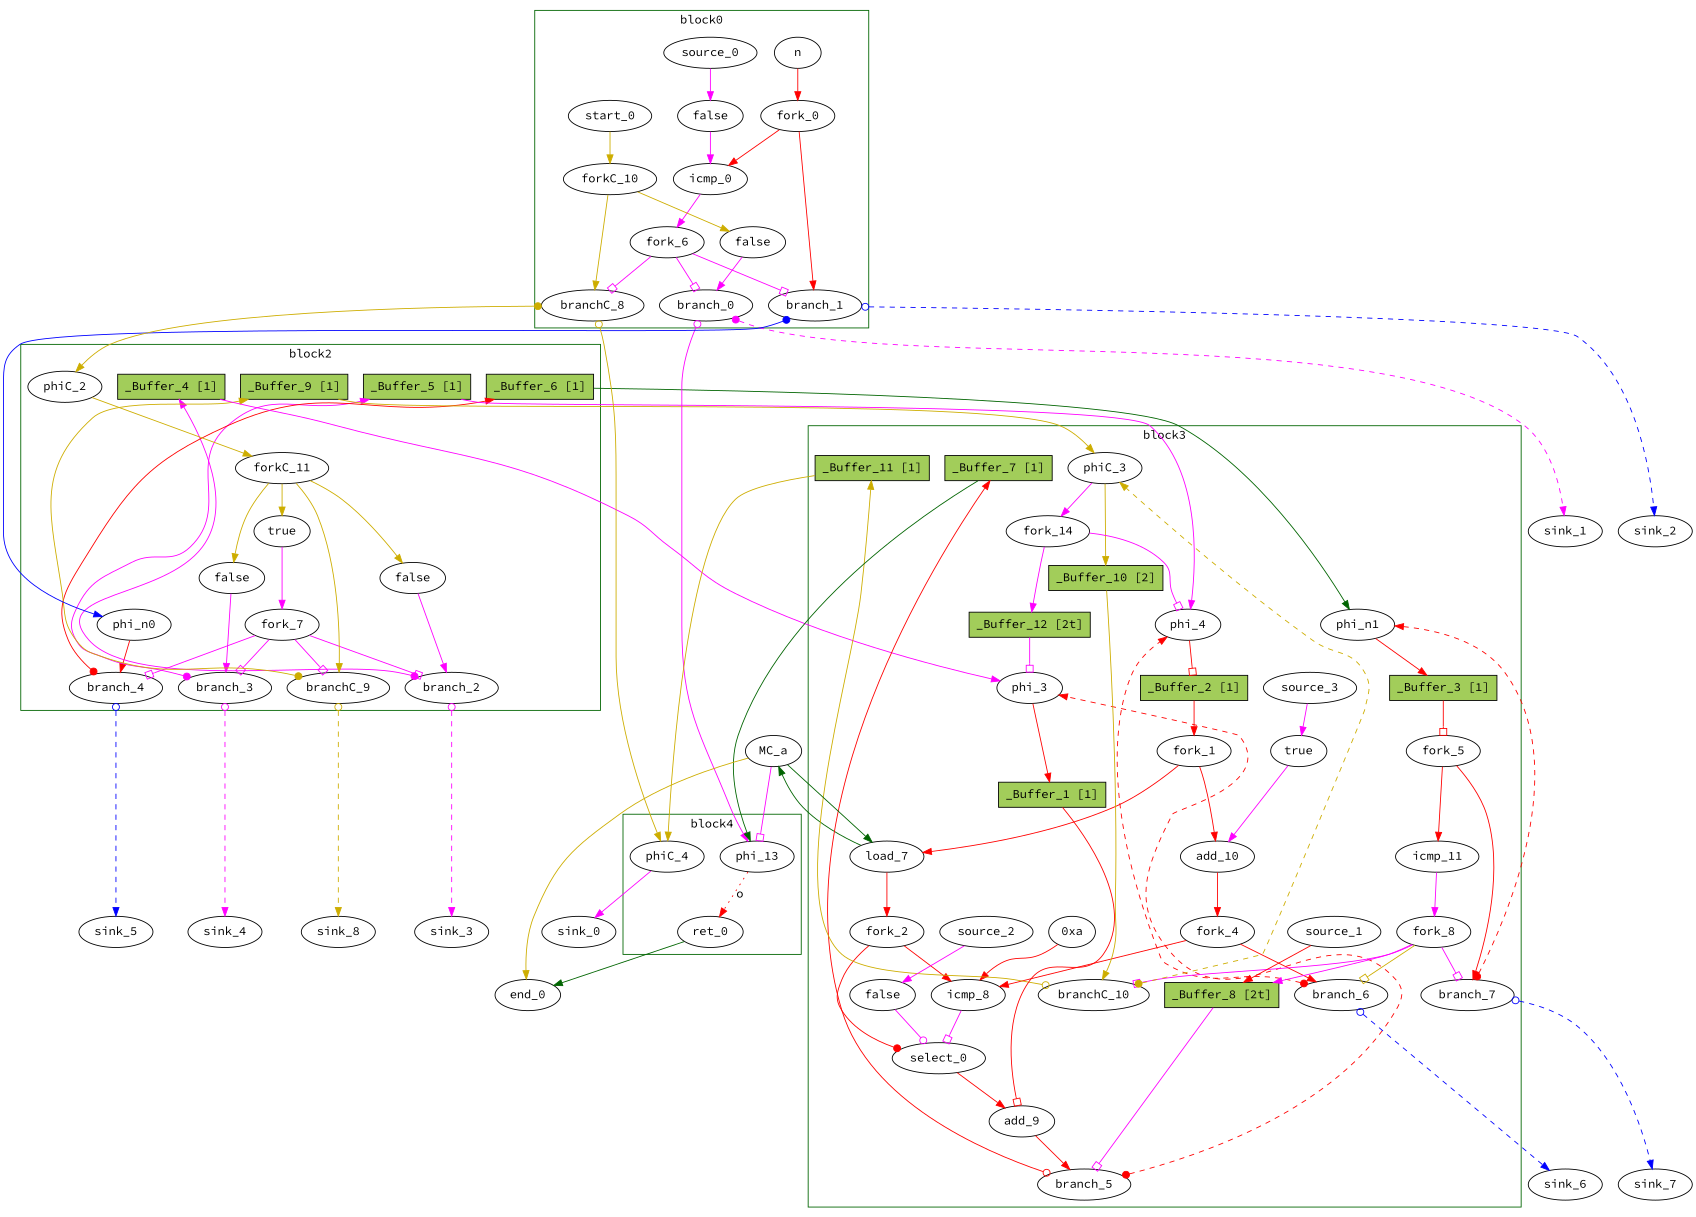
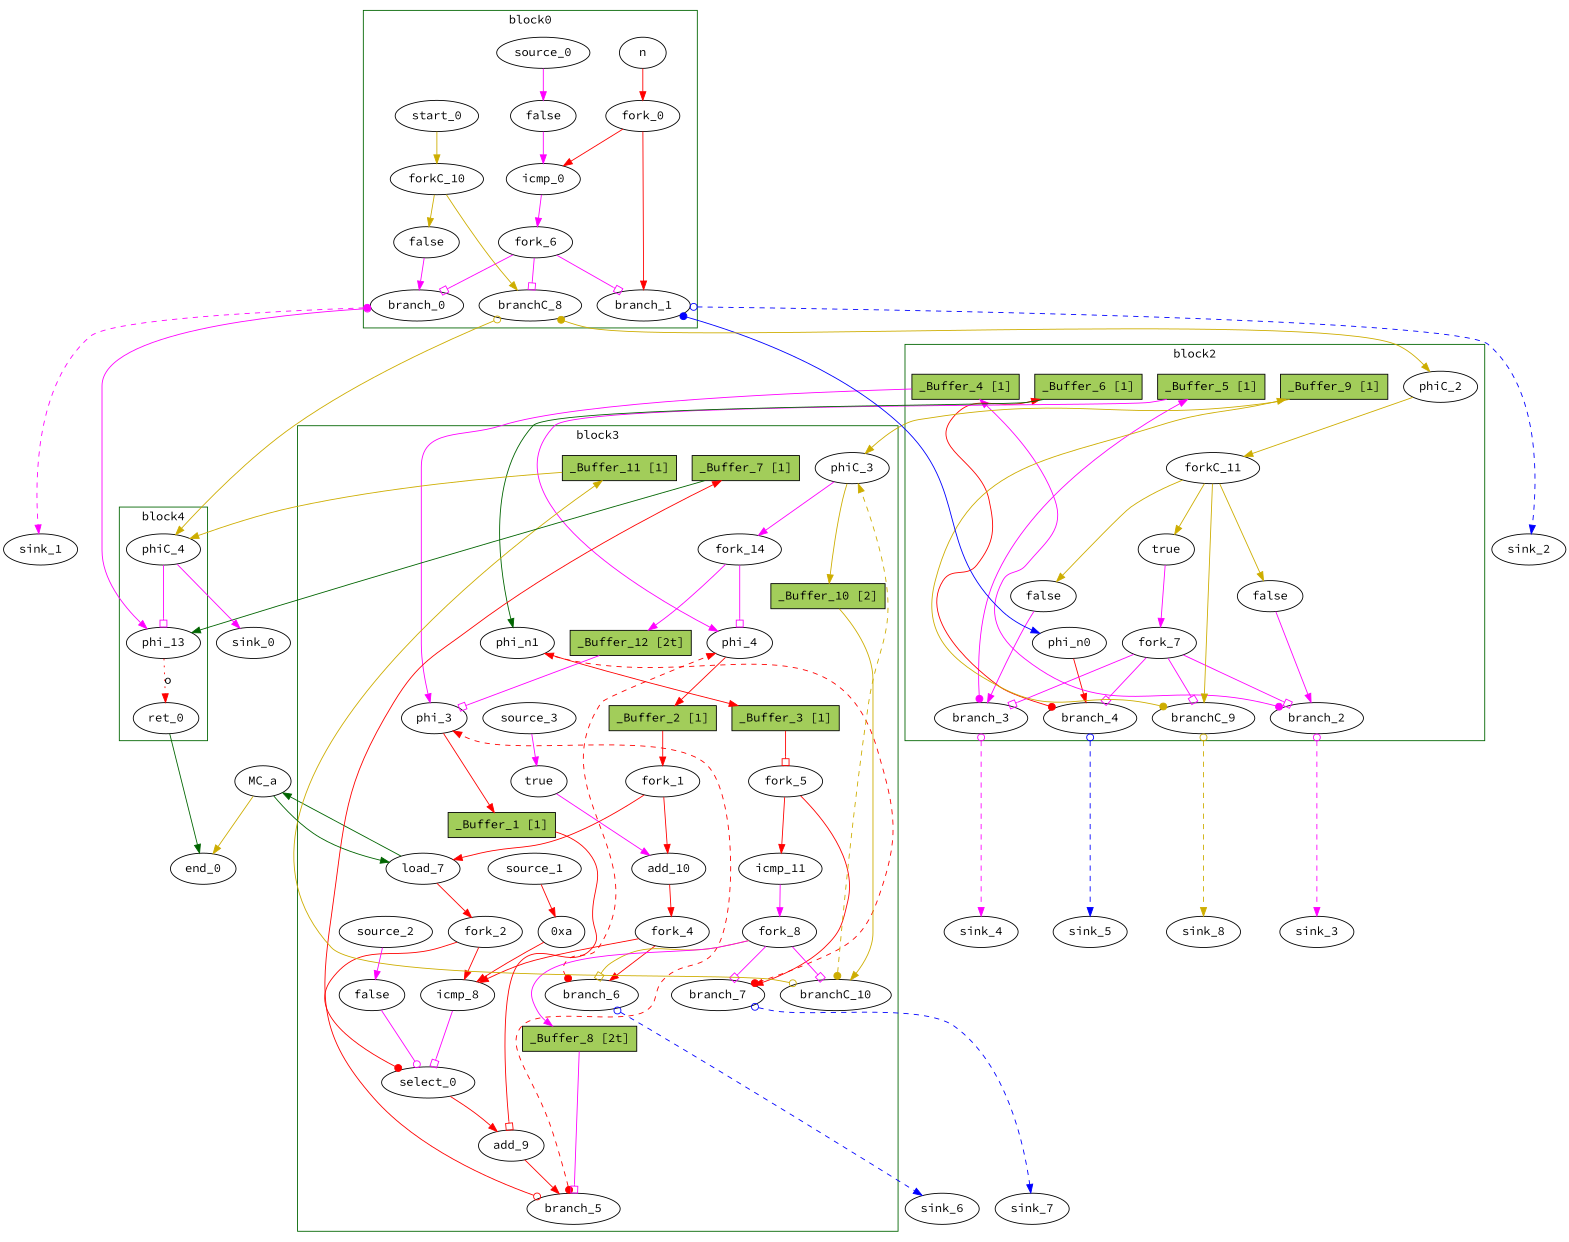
  digraph {
    fontname="Source Code Pro"
    node [bbID=3 fontname="Source Code Pro" in="in1:1" out="out1:1" shape=oval type=Buffer]
    edge [arrowhead=normal color=magenta fontname="Source Code Pro" from=out1 to=in1]
    n1 [bbID=2 label=true type=Constant value="0x1"]
    n2 [bbID=2 label=false type=Constant value="0x0"]
    n3 [bbID=2 label=false type=Constant value="0x0"]
    phi_n0 [bbID=2 in="in1:32" out="out1:32" type=Merge]
    branch_2 [bbID=2 in="in1:1 in2?:1" out="out1+:1 out2-:1" type=Branch]
    branch_3 [bbID=2 in="in1:1 in2?:1" out="out1+:1 out2-:1" type=Branch]
    branch_4 [bbID=2 in="in1:32 in2?:1" out="out1+:32 out2-:32" type=Branch]
    fork_7 [bbID=2 out="out1:1 out2:1 out3:1 out4:1" type=Fork]
    phiC_2 [bbID=2 delay=0.166 in="in1:0" out="out1:0" type=Merge]
    forkC_11 [bbID=2 in="in1:0" out="out1:0 out2:0 out3:0 out4:0" type=Fork]
    branchC_9 [bbID=2 in="in1:0 in2?:1" out="out1+:0 out2-:0" type=Branch]
    n12 [bbID=2 fillcolor=darkolivegreen3 height=0.4 label="_Buffer_4 [1]" shape=box slots=1 style=filled transparent=false]
    n13 [bbID=2 fillcolor=darkolivegreen3 height=0.4 label="_Buffer_5 [1]" shape=box slots=1 style=filled transparent=false]
    n14 [bbID=2 fillcolor=darkolivegreen3 height=0.4 in="in1:32" label="_Buffer_6 [1]" out="out1:32" shape=box slots=1 style=filled transparent=false]
    n15 [bbID=2 fillcolor=darkolivegreen3 height=0.4 in="in1:0" label="_Buffer_9 [1]" out="out1:0" shape=box slots=1 style=filled transparent=false]
    n [bbID=1 in="in1:32" out="out1:32" type=Entry]
    n17 [bbID=1 label=false type=Constant value="0x0"]
    icmp_0 [bbID=1 delay=1.53 in="in1:32 in2:32" op=icmp_sgt_op type=Operator]
    n19 [bbID=1 label=false type=Constant value="0x0"]
    fork_0 [bbID=1 in="in1:32" out="out1:32 out2:32" type=Fork]
    branch_0 [bbID=1 in="in1:1 in2?:1" out="out1+:1 out2-:1" type=Branch]
    branch_1 [bbID=1 in="in1:32 in2?:1" out="out1+:32 out2-:32" type=Branch]
    fork_6 [bbID=1 out="out1:1 out2:1 out3:1" type=Fork]
    start_0 [bbID=1 in="in1:0" out="out1:0" type=Entry]
    forkC_10 [bbID=1 in="in1:0" out="out1:0 out2:0" type=Fork]
    branchC_8 [bbID=1 in="in1:0 in2?:1" out="out1+:0 out2-:0" type=Branch]
    source_0 [bbID=1 type=Source in=""]
    phi_3 [delay=0.366 in="in1?:1 in2:32 in3:32" out="out1:32" retimingDiff=2 type=Mux]
    phi_4 [delay=0.366 in="in1?:1 in2:31 in3:31" out="out1:31" type=Mux]
    load_7 [in="in1:32 in2:31" latency=2 offset=0 op=mc_load_op out="out1:32 out2:31" portID=0 retimingDiff=2 type=Operator]
    n31 [in="in1:4" label="0xa" out="out1:4" retimingDiff=3 type=Constant value="0xa"]
    icmp_8 [delay=1.53 in="in1:32 in2:32" op=icmp_sgt_op retimingDiff=3 type=Operator]
    n33 [label=false retimingDiff=3 type=Constant value="0x0"]
    select_0 [in="in1?:1 in2+:32 in3-:32" op=select_op out="out1:32" retimingDiff=3 type=Operator]
    add_9 [delay=1.693 in="in1:32 in2:32" op=add_op out="out1:32" retimingDiff=3 type=Operator]
    n36 [label=true retimingDiff=1 type=Constant value="0x1"]
    add_10 [delay=1.693 in="in1:31 in2:31" op=add_op out="out1:31" retimingDiff=1 type=Operator]
    icmp_11 [delay=1.53 in="in1:32 in2:32" op=icmp_slt_op retimingDiff=1 type=Operator]
    phi_n1 [delay=0.366 in="in1:32 in2:32" out="out1:32" type=Merge]
    fork_1 [in="in1:31" out="out1:31 out2:31" retimingDiff=1 type=Fork]
    fork_2 [in="in1:32" out="out1:32 out2:32" retimingDiff=3 type=Fork]
    fork_4 [in="in1:31" out="out1:31 out2:31" retimingDiff=1 type=Fork]
    fork_5 [in="in1:32" out="out1:32 out2:32" retimingDiff=1 type=Fork]
    branch_5 [in="in1:32 in2?:1" out="out1+:32 out2-:32" retimingDiff=3 type=Branch]
    branch_6 [in="in1:31 in2?:1" out="out1+:31 out2-:31" retimingDiff=1 type=Branch]
    branch_7 [in="in1:32 in2?:1" out="out1+:32 out2-:32" retimingDiff=1 type=Branch]
    fork_8 [out="out1:1 out2:1 out3:1 out4:1" retimingDiff=1 type=Fork]
    phiC_3 [delay=0.166 in="in1:0 in2:0" out="out1:0 out2?:1" type=CntrlMerge]
    branchC_10 [in="in1:0 in2?:1" out="out1+:0 out2-:0" retimingDiff=1 type=Branch]
    source_1 [out="out1:4" retimingDiff=3 type=Source in=""]
    source_2 [retimingDiff=3 type=Source in=""]
    source_3 [retimingDiff=1 type=Source in=""]
    fork_14 [out="out1:1 out2:1" type=Fork]
    n54 [fillcolor=darkolivegreen3 height=0.4 in="in1:32" label="_Buffer_1 [1]" out="out1:32" shape=box slots=1 style=filled transparent=false]
    n55 [fillcolor=darkolivegreen3 height=0.4 in="in1:31" label="_Buffer_2 [1]" out="out1:31" shape=box slots=1 style=filled transparent=false]
    n56 [fillcolor=darkolivegreen3 height=0.4 in="in1:32" label="_Buffer_3 [1]" out="out1:32" shape=box slots=1 style=filled transparent=false]
    n57 [fillcolor=darkolivegreen3 height=0.4 in="in1:32" label="_Buffer_7 [1]" out="out1:32" shape=box slots=1 style=filled transparent=false]
    n58 [fillcolor=darkolivegreen3 height=0.4 label="_Buffer_8 [2t]" shape=box slots=2 style=filled transparent=true]
    n59 [fillcolor=darkolivegreen3 height=0.4 in="in1:0" label="_Buffer_10 [2]" out="out1:0" shape=box slots=2 style=filled transparent=false]
    n60 [fillcolor=darkolivegreen3 height=0.4 in="in1:0" label="_Buffer_11 [1]" out="out1:0" shape=box slots=1 style=filled transparent=false]
    n61 [fillcolor=darkolivegreen3 height=0.4 label="_Buffer_12 [2t]" shape=box slots=2 style=filled transparent=true]
    phi_13 [bbID=4 delay=0.366 in="in1?:1 in2:32 in3:32" out="out1:32" type=Mux]
    ret_0 [bbID=4 in="in1:32" op=ret_op out="out1:32" type=Operator]
    phiC_4 [bbID=4 delay=0.166 in="in1:0 in2:0" out="out1:0 out2?:1" type=CntrlMerge]
    sink_1 [bbID=0 type=Sink out=""]
    sink_2 [bbID=0 in="in1:32" type=Sink out=""]
    sink_3 [bbID=0 type=Sink out=""]
    sink_4 [bbID=0 type=Sink out=""]
    sink_5 [bbID=0 in="in1:32" type=Sink out=""]
    sink_8 [bbID=0 in="in1:0" type=Sink out=""]
    MC_a [bbID=0 bbcount=0 in="in1:31*l0a" ldcount=1 memory=a out="out1:32*l0d out2:0*e" stcount=0 type=MC shape=""]
    sink_6 [bbID=0 in="in1:31" type=Sink out=""]
    sink_7 [bbID=0 in="in1:32" type=Sink out=""]
    end_0 [bbID=0 in="in1:0*e in2:32" out="out1:32" type=Exit]
    sink_0 [bbID=0 in="in1:0" type=Sink out=""]
    subgraph cluster_1 {
      color=darkgreen
      label=block2
      n1
      n2
      n3
      phi_n0
      branch_2
      branch_3
      branch_4
      fork_7
      phiC_2
      forkC_11
      branchC_9
      n12
      n13
      n14
      n15
    }
    subgraph cluster_2 {
      color=darkgreen
      label=block0
      n
      n17
      icmp_0
      n19
      fork_0
      branch_0
      branch_1
      fork_6
      start_0
      forkC_10
      branchC_8
      source_0
    }
    subgraph cluster_3 {
      color=darkgreen
      label=block3
      phi_3
      phi_4
      load_7
      n31
      icmp_8
      n33
      select_0
      add_9
      n36
      add_10
      icmp_11
      phi_n1
      fork_1
      fork_2
      fork_4
      fork_5
      branch_5
      branch_6
      branch_7
      fork_8
      phiC_3
      branchC_10
      source_1
      source_2
      source_3
      fork_14
      n54
      n55
      n56
      n57
      n58
      n59
      n60
      n61
    }
    subgraph cluster_4 {
      color=darkgreen
      label=block4
      phi_13
      ret_0
      phiC_4
    }
    n1 -> fork_7
    n2 -> branch_2
    n3 -> branch_3
    phi_n0 -> branch_4 [color=red]
    branch_2 -> n12 [arrowtail=dot constraint=false dir=both]
    branch_2 -> sink_3 [arrowtail=odot dir=both from=out2 minlen=3 style=dashed]
    branch_3 -> n13 [arrowtail=dot constraint=false dir=both]
    branch_3 -> sink_4 [arrowtail=odot dir=both from=out2 minlen=3 style=dashed]
    branch_4 -> n14 [arrowtail=dot color=red constraint=false dir=both]
    branch_4 -> sink_5 [arrowtail=odot color=blue dir=both from=out2 minlen=3 style=dashed]
    fork_7 -> branch_2 [arrowhead=obox from=out3 to=in2]
    fork_7 -> branch_3 [arrowhead=obox from=out2 to=in2]
    fork_7 -> branch_4 [arrowhead=obox to=in2]
    fork_7 -> branchC_9 [arrowhead=obox from=out4 to=in2]
    phiC_2 -> forkC_11 [color=gold3]
    forkC_11 -> n1 [color=gold3 from=out4]
    forkC_11 -> n2 [color=gold3]
    forkC_11 -> n3 [color=gold3 from=out2]
    forkC_11 -> branchC_9 [color=gold3 from=out3]
    branchC_9 -> n15 [arrowtail=dot color=gold3 constraint=false dir=both]
    branchC_9 -> sink_8 [arrowtail=odot color=gold3 dir=both from=out2 minlen=3 style=dashed]
    n12 -> phi_3 [to=in2]
    n13 -> phi_4 [to=in2]
    n14 -> phi_n1 [color=darkgreen]
    n15 -> phiC_3 [color=gold3]
    n -> fork_0 [color=red]
    n17 -> icmp_0 [to=in2]
    icmp_0 -> fork_6
    n19 -> branch_0
    fork_0 -> icmp_0 [color=red]
    fork_0 -> branch_1 [color=red from=out2]
    branch_0 -> phi_13 [arrowtail=odot dir=both from=out2 to=in2]
    branch_0 -> sink_1 [arrowtail=dot dir=both minlen=3 style=dashed]
    branch_1 -> phi_n0 [arrowtail=dot color=blue dir=both]
    branch_1 -> sink_2 [arrowtail=odot color=blue dir=both from=out2 minlen=3 style=dashed]
    fork_6 -> branch_0 [arrowhead=obox from=out2 to=in2]
    fork_6 -> branch_1 [arrowhead=obox to=in2]
    fork_6 -> branchC_8 [arrowhead=obox from=out3 to=in2]
    start_0 -> forkC_10 [color=gold3]
    forkC_10 -> n19 [color=gold3]
    forkC_10 -> branchC_8 [color=gold3 from=out2]
    branchC_8 -> phiC_2 [arrowtail=dot color=gold3 dir=both]
    branchC_8 -> phiC_4 [arrowtail=odot color=gold3 dir=both from=out2]
    source_0 -> n17
    phi_3 -> n54 [color=red]
-   phi_4 -> n55 [arrowhead=obox color=red]
+   phi_4 -> n55 [color=red]
    load_7 -> fork_2 [color=red]
    load_7 -> MC_a [color=darkgreen from=out2]
    n31 -> icmp_8 [color=red to=in2]
    icmp_8 -> select_0 [arrowhead=obox]
    n33 -> select_0 [arrowhead=odot to=in3]
    select_0 -> add_9 [color=red to=in2]
    add_9 -> branch_5 [color=red]
    n36 -> add_10 [to=in2]
    add_10 -> fork_4 [color=red]
    icmp_11 -> fork_8
    phi_n1 -> n56 [color=red]
    fork_1 -> load_7 [color=red from=out2 to=in2]
    fork_1 -> add_10 [color=red]
    fork_2 -> icmp_8 [color=red]
    fork_2 -> select_0 [arrowhead=dot color=red from=out2 to=in2]
    fork_4 -> icmp_8 [color=red]
    fork_4 -> branch_6 [color=red from=out2]
    fork_5 -> icmp_11 [color=red to=in2]
    fork_5 -> branch_7 [color=red from=out2]
    branch_5 -> phi_3 [arrowtail=dot color=red constraint=false dir=both minlen=3 style=dashed to=in3]
    branch_5 -> n57 [arrowtail=odot color=red constraint=false dir=both from=out2]
    branch_6 -> phi_4 [arrowtail=dot color=red constraint=false dir=both minlen=3 style=dashed to=in3]
    branch_6 -> sink_6 [arrowtail=odot color=blue dir=both from=out2 minlen=3 style=dashed]
    branch_7 -> phi_n1 [arrowtail=dot color=red constraint=false dir=both minlen=3 style=dashed to=in2]
    branch_7 -> sink_7 [arrowtail=odot color=blue dir=both from=out2 minlen=3 style=dashed]
    fork_8 -> branch_6 [arrowhead=obox color=gold3 from=out2 to=in2]
    fork_8 -> branch_7 [arrowhead=obox to=in2]
    fork_8 -> branchC_10 [arrowhead=obox from=out4 to=in2]
    fork_8 -> n58 [from=out3]
    phiC_3 -> fork_14 [from=out2]
    phiC_3 -> n59 [color=gold3]
    branchC_10 -> phiC_3 [arrowtail=dot color=gold3 constraint=false dir=both minlen=3 style=dashed to=in2]
    branchC_10 -> n60 [arrowtail=odot color=gold3 constraint=false dir=both from=out2]
-   source_1 -> n58 [color=red]
+   source_1 -> n31 [color=red]
    source_2 -> n33
    source_3 -> n36
    fork_14 -> phi_4 [arrowhead=obox from=out2]
    fork_14 -> n61
    n54 -> add_9 [arrowhead=obox color=red]
    n55 -> fork_1 [color=red]
    n56 -> fork_5 [arrowhead=obox color=red]
    n57 -> phi_13 [color=darkgreen to=in3]
    n58 -> branch_5 [arrowhead=obox to=in2]
    n59 -> branchC_10 [color=gold3]
    n60 -> phiC_4 [color=gold3 to=in2]
    n61 -> phi_3 [arrowhead=obox]
    phi_13 -> ret_0 [color=red label=o slots=1 style=dotted transparent=true]
    ret_0 -> end_0 [color=darkgreen to=in2]
-   MC_a -> phi_13 [arrowhead=obox from=out2]
+   phiC_4 -> phi_13 [arrowhead=obox from=out2]
    phiC_4 -> sink_0
    MC_a -> load_7 [color=darkgreen]
    MC_a -> end_0 [color=gold3 from=out2]
  }
